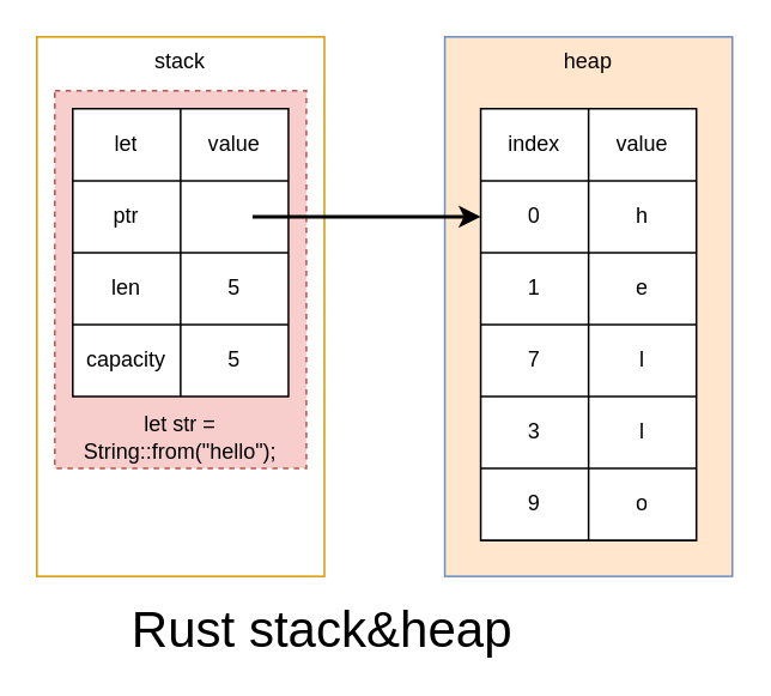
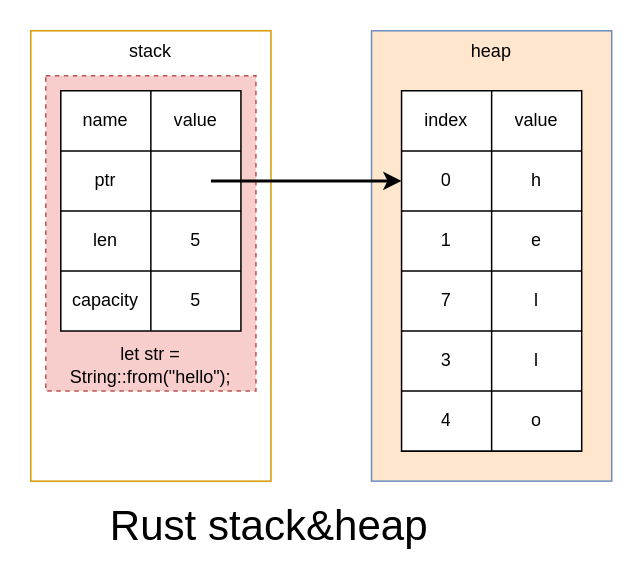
  <mxCell id="0" />
  <mxCell id="1" parent="0" />
  <mxCell id="2" value="stack" style="rounded=0;whiteSpace=wrap;html=1;align=center;verticalAlign=top;fillColor=#ffffff;strokeColor=#d79b00;" parent="1" vertex="1"><mxGeometry x="20" y="20" width="160" height="300" as="geometry" /></mxCell>
  <mxCell id="3" value="heap" style="rounded=0;whiteSpace=wrap;html=1;verticalAlign=top;fillColor=#ffe6cc;strokeColor=#6c8ebf;" parent="1" vertex="1"><mxGeometry x="247" y="20" width="160" height="300" as="geometry" /></mxCell>
  <mxCell id="4" value="" style="shape=table;startSize=0;container=1;collapsible=0;childLayout=tableLayout;" vertex="1" parent="1"><mxGeometry x="267" y="60" width="120" height="240" as="geometry" /></mxCell>
  <mxCell id="5" value="" style="shape=tableRow;horizontal=0;startSize=0;swimlaneHead=0;swimlaneBody=0;strokeColor=inherit;top=0;left=0;bottom=0;right=0;collapsible=0;dropTarget=0;fillColor=none;points=[[0,0.5],[1,0.5]];portConstraint=eastwest;" vertex="1" parent="4"><mxGeometry width="120" height="40" as="geometry" /></mxCell>
  <mxCell id="6" value="index" style="shape=partialRectangle;html=1;whiteSpace=wrap;connectable=0;strokeColor=inherit;overflow=hidden;fillColor=none;top=0;left=0;bottom=0;right=0;pointerEvents=1;" vertex="1" parent="5"><mxGeometry width="60" height="40" as="geometry"><mxRectangle width="60" height="40" as="alternateBounds" /></mxGeometry></mxCell>
  <mxCell id="7" value="value" style="shape=partialRectangle;html=1;whiteSpace=wrap;connectable=0;strokeColor=inherit;overflow=hidden;fillColor=none;top=0;left=0;bottom=0;right=0;pointerEvents=1;" vertex="1" parent="5"><mxGeometry x="60" width="60" height="40" as="geometry"><mxRectangle width="60" height="40" as="alternateBounds" /></mxGeometry></mxCell>
  <mxCell id="8" value="" style="shape=tableRow;horizontal=0;startSize=0;swimlaneHead=0;swimlaneBody=0;strokeColor=inherit;top=0;left=0;bottom=0;right=0;collapsible=0;dropTarget=0;fillColor=none;points=[[0,0.5],[1,0.5]];portConstraint=eastwest;" vertex="1" parent="4"><mxGeometry y="40" width="120" height="40" as="geometry" /></mxCell>
  <mxCell id="9" value="0" style="shape=partialRectangle;html=1;whiteSpace=wrap;connectable=0;strokeColor=inherit;overflow=hidden;fillColor=none;top=0;left=0;bottom=0;right=0;pointerEvents=1;" vertex="1" parent="8"><mxGeometry width="60" height="40" as="geometry"><mxRectangle width="60" height="40" as="alternateBounds" /></mxGeometry></mxCell>
  <mxCell id="10" value="h" style="shape=partialRectangle;html=1;whiteSpace=wrap;connectable=0;strokeColor=inherit;overflow=hidden;fillColor=none;top=0;left=0;bottom=0;right=0;pointerEvents=1;" vertex="1" parent="8"><mxGeometry x="60" width="60" height="40" as="geometry"><mxRectangle width="60" height="40" as="alternateBounds" /></mxGeometry></mxCell>
  <mxCell id="11" value="" style="shape=tableRow;horizontal=0;startSize=0;swimlaneHead=0;swimlaneBody=0;strokeColor=inherit;top=0;left=0;bottom=0;right=0;collapsible=0;dropTarget=0;fillColor=none;points=[[0,0.5],[1,0.5]];portConstraint=eastwest;" vertex="1" parent="4"><mxGeometry y="80" width="120" height="40" as="geometry" /></mxCell>
  <mxCell id="12" value="1" style="shape=partialRectangle;html=1;whiteSpace=wrap;connectable=0;strokeColor=inherit;overflow=hidden;fillColor=none;top=0;left=0;bottom=0;right=0;pointerEvents=1;" vertex="1" parent="11"><mxGeometry width="60" height="40" as="geometry"><mxRectangle width="60" height="40" as="alternateBounds" /></mxGeometry></mxCell>
  <mxCell id="13" value="e" style="shape=partialRectangle;html=1;whiteSpace=wrap;connectable=0;strokeColor=inherit;overflow=hidden;fillColor=none;top=0;left=0;bottom=0;right=0;pointerEvents=1;" vertex="1" parent="11"><mxGeometry x="60" width="60" height="40" as="geometry"><mxRectangle width="60" height="40" as="alternateBounds" /></mxGeometry></mxCell>
  <mxCell id="14" value="" style="shape=tableRow;horizontal=0;startSize=0;swimlaneHead=0;swimlaneBody=0;strokeColor=inherit;top=0;left=0;bottom=0;right=0;collapsible=0;dropTarget=0;fillColor=none;points=[[0,0.5],[1,0.5]];portConstraint=eastwest;" vertex="1" parent="4"><mxGeometry y="120" width="120" height="40" as="geometry" /></mxCell>
  <mxCell id="15" value="7" style="shape=partialRectangle;html=1;whiteSpace=wrap;connectable=0;strokeColor=inherit;overflow=hidden;fillColor=none;top=0;left=0;bottom=0;right=0;pointerEvents=1;" vertex="1" parent="14"><mxGeometry width="60" height="40" as="geometry"><mxRectangle width="60" height="40" as="alternateBounds" /></mxGeometry></mxCell>
  <mxCell id="16" value="l" style="shape=partialRectangle;html=1;whiteSpace=wrap;connectable=0;strokeColor=inherit;overflow=hidden;fillColor=none;top=0;left=0;bottom=0;right=0;pointerEvents=1;" vertex="1" parent="14"><mxGeometry x="60" width="60" height="40" as="geometry"><mxRectangle width="60" height="40" as="alternateBounds" /></mxGeometry></mxCell>
  <mxCell id="17" value="" style="shape=tableRow;horizontal=0;startSize=0;swimlaneHead=0;swimlaneBody=0;strokeColor=inherit;top=0;left=0;bottom=0;right=0;collapsible=0;dropTarget=0;fillColor=none;points=[[0,0.5],[1,0.5]];portConstraint=eastwest;" vertex="1" parent="4"><mxGeometry y="160" width="120" height="40" as="geometry" /></mxCell>
  <mxCell id="18" value="3" style="shape=partialRectangle;html=1;whiteSpace=wrap;connectable=0;strokeColor=inherit;overflow=hidden;fillColor=none;top=0;left=0;bottom=0;right=0;pointerEvents=1;" vertex="1" parent="17"><mxGeometry width="60" height="40" as="geometry"><mxRectangle width="60" height="40" as="alternateBounds" /></mxGeometry></mxCell>
  <mxCell id="19" value="l" style="shape=partialRectangle;html=1;whiteSpace=wrap;connectable=0;strokeColor=inherit;overflow=hidden;fillColor=none;top=0;left=0;bottom=0;right=0;pointerEvents=1;" vertex="1" parent="17"><mxGeometry x="60" width="60" height="40" as="geometry"><mxRectangle width="60" height="40" as="alternateBounds" /></mxGeometry></mxCell>
  <mxCell id="20" value="" style="shape=tableRow;horizontal=0;startSize=0;swimlaneHead=0;swimlaneBody=0;strokeColor=inherit;top=0;left=0;bottom=0;right=0;collapsible=0;dropTarget=0;fillColor=none;points=[[0,0.5],[1,0.5]];portConstraint=eastwest;" vertex="1" parent="4"><mxGeometry y="200" width="120" height="40" as="geometry" /></mxCell>
- <mxCell id="21" value="9" style="shape=partialRectangle;html=1;whiteSpace=wrap;connectable=0;strokeColor=inherit;overflow=hidden;fillColor=none;top=0;left=0;bottom=0;right=0;pointerEvents=1;" vertex="1" parent="20"><mxGeometry width="60" height="40" as="geometry"><mxRectangle width="60" height="40" as="alternateBounds" /></mxGeometry></mxCell>
+ <mxCell id="21" value="4" style="shape=partialRectangle;html=1;whiteSpace=wrap;connectable=0;strokeColor=inherit;overflow=hidden;fillColor=none;top=0;left=0;bottom=0;right=0;pointerEvents=1;" vertex="1" parent="20"><mxGeometry width="60" height="40" as="geometry"><mxRectangle width="60" height="40" as="alternateBounds" /></mxGeometry></mxCell>
  <mxCell id="22" value="o" style="shape=partialRectangle;html=1;whiteSpace=wrap;connectable=0;strokeColor=inherit;overflow=hidden;fillColor=none;top=0;left=0;bottom=0;right=0;pointerEvents=1;" vertex="1" parent="20"><mxGeometry x="60" width="60" height="40" as="geometry"><mxRectangle width="60" height="40" as="alternateBounds" /></mxGeometry></mxCell>
  <mxCell id="23" value="let str = String::from(&quot;hello&quot;);" style="rounded=0;whiteSpace=wrap;html=1;verticalAlign=bottom;fillColor=#f8cecc;strokeColor=#b85450;dashed=1;" vertex="1" parent="1"><mxGeometry x="30" y="50" width="140" height="210" as="geometry" /></mxCell>
  <mxCell id="24" value="" style="shape=table;startSize=0;container=1;collapsible=0;childLayout=tableLayout;" vertex="1" parent="1"><mxGeometry x="40" y="60" width="120" height="160" as="geometry" /></mxCell>
  <mxCell id="25" value="" style="shape=tableRow;horizontal=0;startSize=0;swimlaneHead=0;swimlaneBody=0;strokeColor=inherit;top=0;left=0;bottom=0;right=0;collapsible=0;dropTarget=0;fillColor=none;points=[[0,0.5],[1,0.5]];portConstraint=eastwest;" vertex="1" parent="24"><mxGeometry width="120" height="40" as="geometry" /></mxCell>
- <mxCell id="26" value="let" style="shape=partialRectangle;html=1;whiteSpace=wrap;connectable=0;strokeColor=inherit;overflow=hidden;fillColor=none;top=0;left=0;bottom=0;right=0;pointerEvents=1;" vertex="1" parent="25"><mxGeometry width="60" height="40" as="geometry"><mxRectangle width="60" height="40" as="alternateBounds" /></mxGeometry></mxCell>
+ <mxCell id="26" value="name" style="shape=partialRectangle;html=1;whiteSpace=wrap;connectable=0;strokeColor=inherit;overflow=hidden;fillColor=none;top=0;left=0;bottom=0;right=0;pointerEvents=1;" vertex="1" parent="25"><mxGeometry width="60" height="40" as="geometry"><mxRectangle width="60" height="40" as="alternateBounds" /></mxGeometry></mxCell>
  <mxCell id="27" value="value" style="shape=partialRectangle;html=1;whiteSpace=wrap;connectable=0;strokeColor=inherit;overflow=hidden;fillColor=none;top=0;left=0;bottom=0;right=0;pointerEvents=1;" vertex="1" parent="25"><mxGeometry x="60" width="60" height="40" as="geometry"><mxRectangle width="60" height="40" as="alternateBounds" /></mxGeometry></mxCell>
  <mxCell id="28" value="" style="shape=tableRow;horizontal=0;startSize=0;swimlaneHead=0;swimlaneBody=0;strokeColor=inherit;top=0;left=0;bottom=0;right=0;collapsible=0;dropTarget=0;fillColor=none;points=[[0,0.5],[1,0.5]];portConstraint=eastwest;" vertex="1" parent="24"><mxGeometry y="40" width="120" height="40" as="geometry" /></mxCell>
  <mxCell id="29" value="ptr" style="shape=partialRectangle;html=1;whiteSpace=wrap;connectable=0;strokeColor=inherit;overflow=hidden;fillColor=none;top=0;left=0;bottom=0;right=0;pointerEvents=1;" vertex="1" parent="28"><mxGeometry width="60" height="40" as="geometry"><mxRectangle width="60" height="40" as="alternateBounds" /></mxGeometry></mxCell>
  <mxCell id="30" value="" style="shape=partialRectangle;html=1;whiteSpace=wrap;connectable=0;strokeColor=inherit;overflow=hidden;fillColor=none;top=0;left=0;bottom=0;right=0;pointerEvents=1;" vertex="1" parent="28"><mxGeometry x="60" width="60" height="40" as="geometry"><mxRectangle width="60" height="40" as="alternateBounds" /></mxGeometry></mxCell>
  <mxCell id="31" value="" style="shape=tableRow;horizontal=0;startSize=0;swimlaneHead=0;swimlaneBody=0;strokeColor=inherit;top=0;left=0;bottom=0;right=0;collapsible=0;dropTarget=0;fillColor=none;points=[[0,0.5],[1,0.5]];portConstraint=eastwest;" vertex="1" parent="24"><mxGeometry y="80" width="120" height="40" as="geometry" /></mxCell>
  <mxCell id="32" value="len" style="shape=partialRectangle;html=1;whiteSpace=wrap;connectable=0;strokeColor=inherit;overflow=hidden;fillColor=none;top=0;left=0;bottom=0;right=0;pointerEvents=1;" vertex="1" parent="31"><mxGeometry width="60" height="40" as="geometry"><mxRectangle width="60" height="40" as="alternateBounds" /></mxGeometry></mxCell>
  <mxCell id="33" value="5" style="shape=partialRectangle;html=1;whiteSpace=wrap;connectable=0;strokeColor=inherit;overflow=hidden;fillColor=none;top=0;left=0;bottom=0;right=0;pointerEvents=1;" vertex="1" parent="31"><mxGeometry x="60" width="60" height="40" as="geometry"><mxRectangle width="60" height="40" as="alternateBounds" /></mxGeometry></mxCell>
  <mxCell id="34" value="" style="shape=tableRow;horizontal=0;startSize=0;swimlaneHead=0;swimlaneBody=0;strokeColor=inherit;top=0;left=0;bottom=0;right=0;collapsible=0;dropTarget=0;fillColor=none;points=[[0,0.5],[1,0.5]];portConstraint=eastwest;" vertex="1" parent="24"><mxGeometry y="120" width="120" height="40" as="geometry" /></mxCell>
  <mxCell id="35" value="capacity" style="shape=partialRectangle;html=1;whiteSpace=wrap;connectable=0;strokeColor=inherit;overflow=hidden;fillColor=none;top=0;left=0;bottom=0;right=0;pointerEvents=1;" vertex="1" parent="34"><mxGeometry width="60" height="40" as="geometry"><mxRectangle width="60" height="40" as="alternateBounds" /></mxGeometry></mxCell>
  <mxCell id="36" value="5" style="shape=partialRectangle;html=1;whiteSpace=wrap;connectable=0;strokeColor=inherit;overflow=hidden;fillColor=none;top=0;left=0;bottom=0;right=0;pointerEvents=1;" vertex="1" parent="34"><mxGeometry x="60" width="60" height="40" as="geometry"><mxRectangle width="60" height="40" as="alternateBounds" /></mxGeometry></mxCell>
  <mxCell id="37" value="" style="endArrow=classic;html=1;rounded=0;entryX=0;entryY=0.5;entryDx=0;entryDy=0;strokeWidth=2;" edge="1" parent="1" target="8"><mxGeometry width="50" height="50" relative="1" as="geometry"><mxPoint x="140" y="120" as="sourcePoint" /><mxPoint x="190" y="70" as="targetPoint" /></mxGeometry></mxCell>
  <mxCell id="38" value="Rust stack&amp;amp;heap" style="text;strokeColor=none;align=center;fillColor=none;html=1;verticalAlign=middle;whiteSpace=wrap;rounded=0;fontSize=28;" vertex="1" parent="1"><mxGeometry x="26" y="335" width="306" height="30" as="geometry" /></mxCell>
